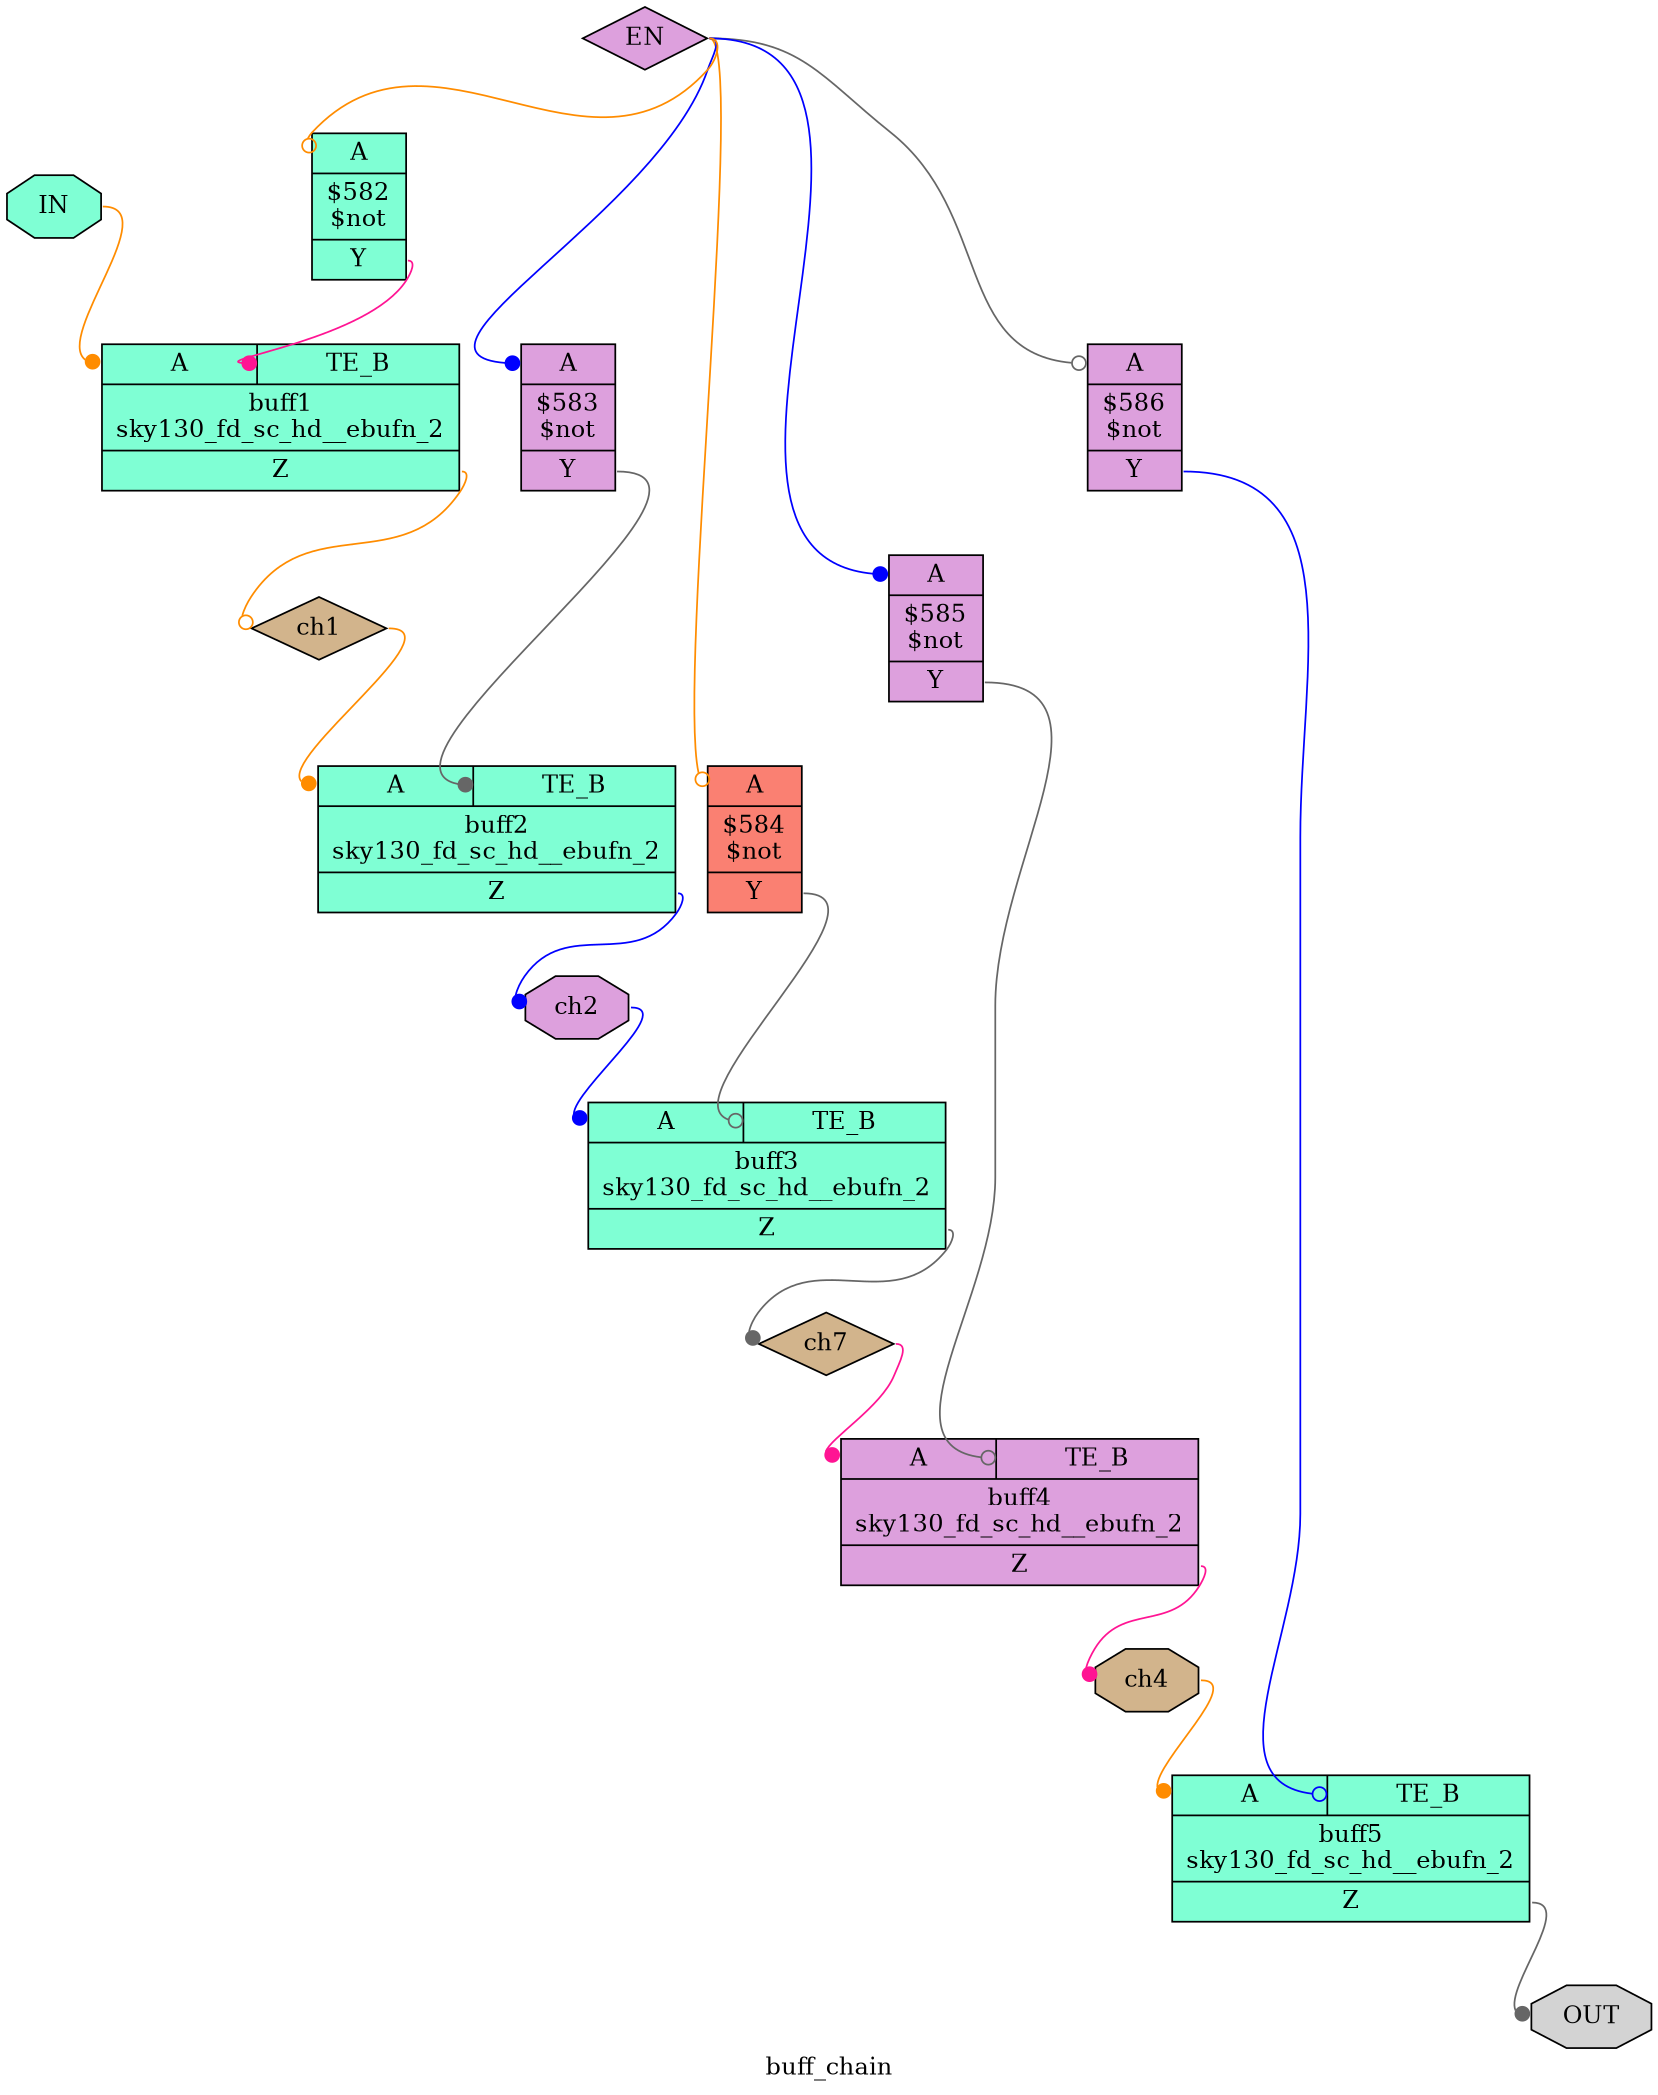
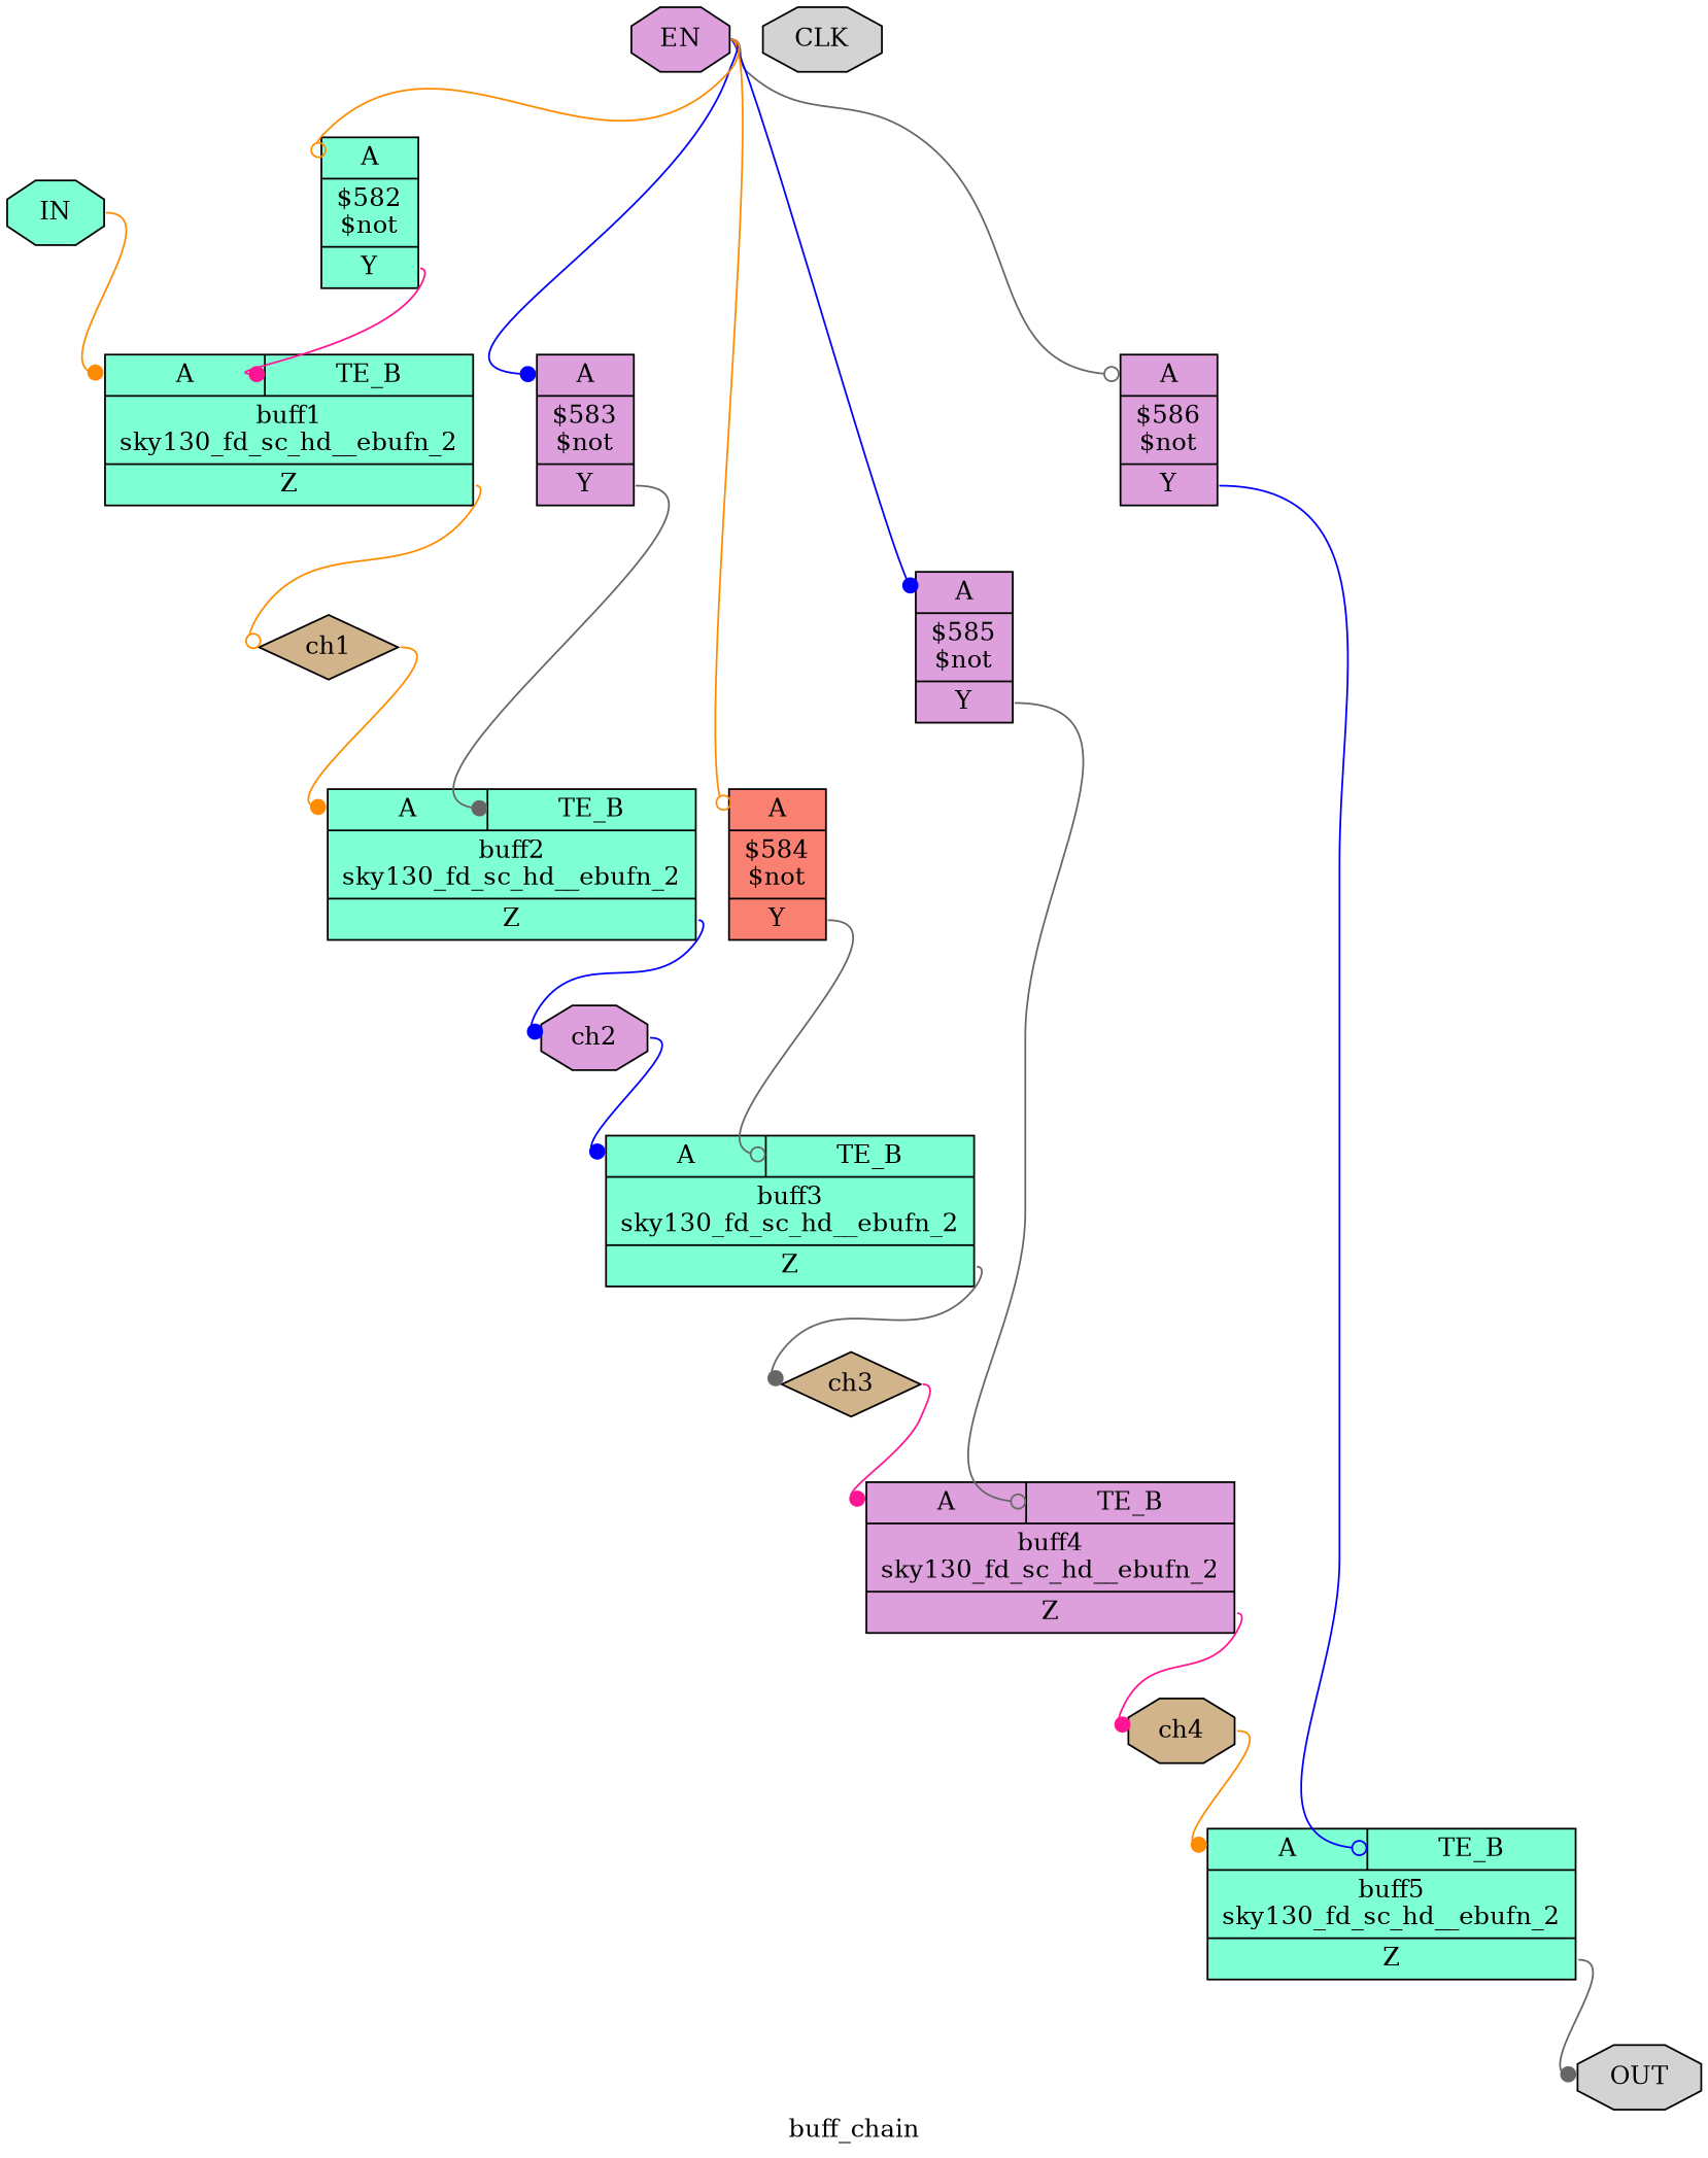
  digraph {
    label=buff_chain
    rankdir=TB
    remincross=true
    node [fillcolor=aquamarine shape=record style=filled]
    edge [arrowhead=dot color=darkorange headport="p14:w" tailport=e]
    n1 [color=black fillcolor=tan fontcolor=black label=ch4 shape=octagon]
    n2 [label="{{<p14> A|<p17> TE_B}|buff5\nsky130_fd_sc_hd__ebufn_2|{<p18> Z}}"]
    n3 [color=black fillcolor=lightgrey fontcolor=black label=OUT shape=octagon]
-   n4 [color=black fillcolor=tan fontcolor=black label=ch7 shape=diamond]
+   n4 [color=black fillcolor=tan fontcolor=black label=ch3 shape=diamond]
    n5 [fillcolor=plum label="{{<p14> A|<p17> TE_B}|buff4\nsky130_fd_sc_hd__ebufn_2|{<p18> Z}}"]
    n6 [color=black fillcolor=plum fontcolor=black label=ch2 shape=octagon]
    n7 [label="{{<p14> A|<p17> TE_B}|buff3\nsky130_fd_sc_hd__ebufn_2|{<p18> Z}}"]
    n8 [color=black fillcolor=tan fontcolor=black label=ch1 shape=diamond]
    n9 [label="{{<p14> A|<p17> TE_B}|buff2\nsky130_fd_sc_hd__ebufn_2|{<p18> Z}}"]
-   n10 [color=black fillcolor=plum fontcolor=black label=EN shape=diamond]
+   n10 [color=black fillcolor=plum fontcolor=black label=EN shape=octagon]
    n11 [fillcolor=plum label="{{<p14> A}|$586\n$not|{<p15> Y}}"]
    n12 [fillcolor=plum label="{{<p14> A}|$585\n$not|{<p15> Y}}"]
    n13 [fillcolor=salmon label="{{<p14> A}|$584\n$not|{<p15> Y}}"]
    n14 [fillcolor=plum label="{{<p14> A}|$583\n$not|{<p15> Y}}"]
    n15 [label="{{<p14> A}|$582\n$not|{<p15> Y}}"]
    n16 [label="{{<p14> A|<p17> TE_B}|buff1\nsky130_fd_sc_hd__ebufn_2|{<p18> Z}}"]
    n17 [color=black fontcolor=black label=IN shape=octagon]
+   n18 [color=black fillcolor=lightgrey fontcolor=black label=CLK shape=octagon]
    n1 -> n2
    n2 -> n3 [color=gray40 headport=w tailport="p18:e"]
    n4 -> n5 [color=deeppink]
    n5 -> n1 [color=deeppink headport=w tailport="p18:e"]
    n6 -> n7 [color=blue]
    n7 -> n4 [color=gray40 headport=w tailport="p18:e"]
    n8 -> n9
    n9 -> n6 [color=blue headport=w tailport="p18:e"]
    n10 -> n11 [arrowhead=odot color=gray40]
    n10 -> n12 [color=blue]
    n10 -> n13 [arrowhead=odot]
    n10 -> n14 [color=blue]
    n10 -> n15 [arrowhead=odot]
    n11 -> n2 [arrowhead=odot color=blue headport="p17:w" tailport="p15:e"]
    n12 -> n5 [arrowhead=odot color=gray40 headport="p17:w" tailport="p15:e"]
    n13 -> n7 [arrowhead=odot color=gray40 headport="p17:w" tailport="p15:e"]
    n14 -> n9 [color=gray40 headport="p17:w" tailport="p15:e"]
    n15 -> n16 [color=deeppink headport="p17:w" tailport="p15:e"]
    n16 -> n8 [arrowhead=odot headport=w tailport="p18:e"]
    n17 -> n16
  }
